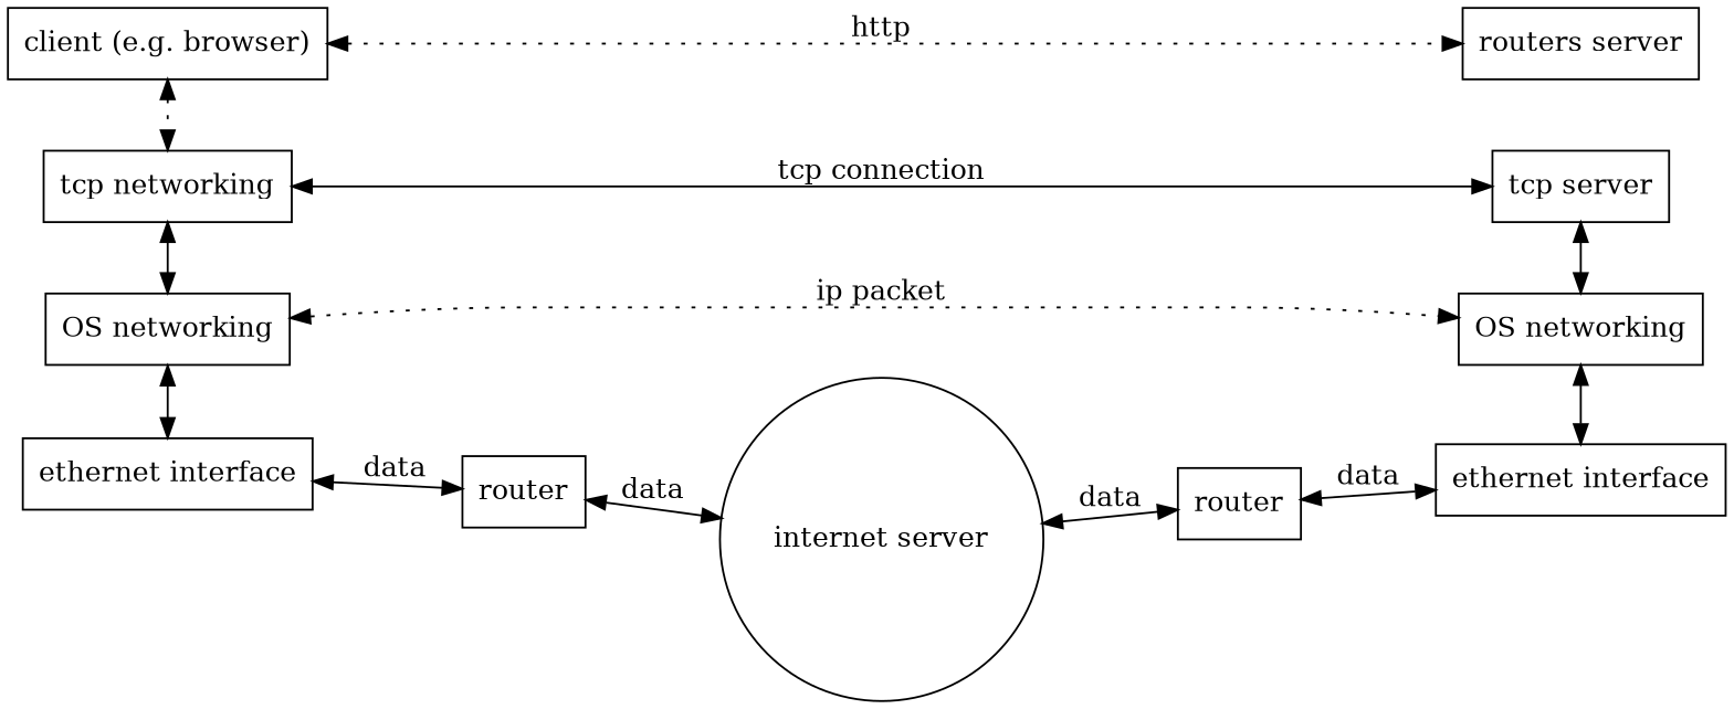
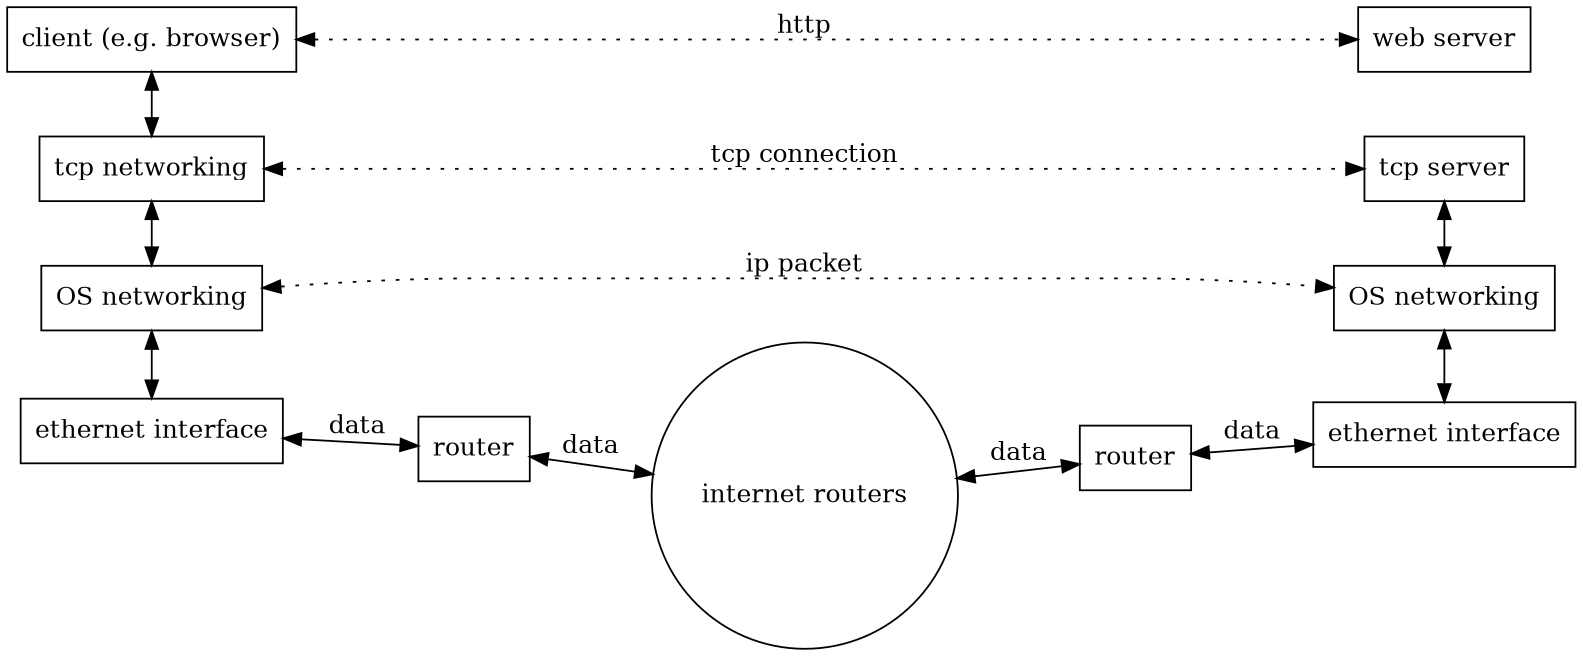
  digraph {
    rankdir=LR
    node [shape=rect]
    edge [dir=both]
    n1 [label="client (e.g. browser)"]
    n2 [label="tcp networking"]
    n3 [label="OS networking"]
    n4 [label="ethernet interface"]
-   n5 [label="routers server"]
+   n5 [label="web server"]
    n6 [label="tcp server"]
    n7 [label="OS networking"]
    n8 [label="ethernet interface"]
    n9 [label=router]
-   n10 [label="internet server" shape=circle]
+   n10 [label="internet routers" shape=circle]
    n11 [label=router]
    subgraph sub_1 {
      rank=same
      n1
      n2
      n3
      n4
    }
    subgraph sub_2 {
      rank=same
      n5
      n6
      n7
      n8
    }
-   n1 -> n2 [style=dotted]
+   n1 -> n2
    n1 -> n5 [label=http style=dotted]
    n2 -> n3
-   n2 -> n6 [label="tcp connection" style=solid]
+   n2 -> n6 [label="tcp connection" style=dotted]
    n3 -> n4
    n3 -> n7 [label="ip packet" style=dotted]
    n4 -> n9 [label=data]
    n6 -> n7
    n7 -> n8
    n9 -> n10 [label=data]
    n10 -> n11 [label=data]
    n11 -> n8 [label=data]
  }
